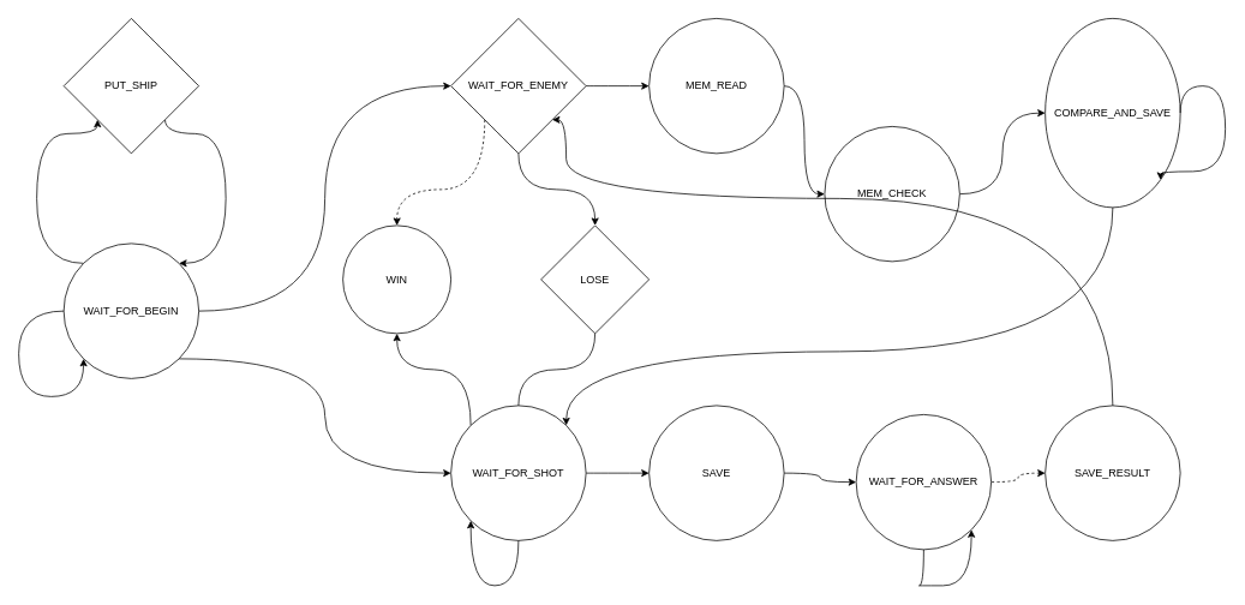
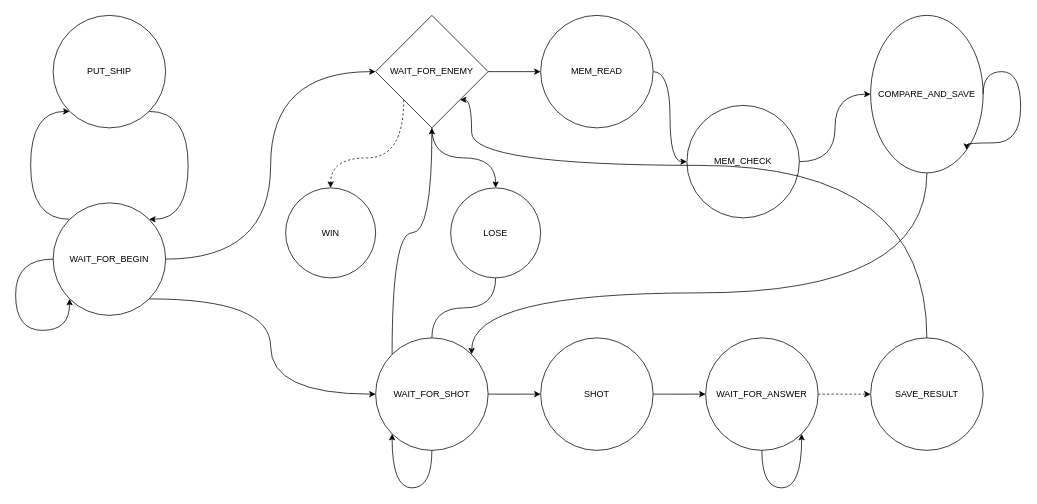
  <mxCell id="0" />
  <mxCell id="1" parent="0" />
  <mxCell id="2" style="edgeStyle=orthogonalEdgeStyle;curved=1;rounded=0;orthogonalLoop=1;jettySize=auto;html=1;exitX=0;exitY=0;exitDx=0;exitDy=0;entryX=0;entryY=1;entryDx=0;entryDy=0;" edge="1" parent="1" source="5" target="7"><mxGeometry relative="1" as="geometry"><Array as="points"><mxPoint x="40" y="292" /><mxPoint x="40" y="148" /></Array></mxGeometry></mxCell>
  <mxCell id="3" style="edgeStyle=orthogonalEdgeStyle;curved=1;rounded=0;orthogonalLoop=1;jettySize=auto;html=1;exitX=1;exitY=0.5;exitDx=0;exitDy=0;entryX=0;entryY=0.5;entryDx=0;entryDy=0;" edge="1" parent="1" source="5" target="11"><mxGeometry relative="1" as="geometry" /></mxCell>
  <mxCell id="4" style="edgeStyle=orthogonalEdgeStyle;curved=1;rounded=0;orthogonalLoop=1;jettySize=auto;html=1;exitX=1;exitY=1;exitDx=0;exitDy=0;entryX=0;entryY=0.5;entryDx=0;entryDy=0;" edge="1" parent="1" source="5" target="15"><mxGeometry relative="1" as="geometry" /></mxCell>
  <mxCell id="5" value="WAIT_FOR_BEGIN" style="ellipse;whiteSpace=wrap;html=1;aspect=fixed;" vertex="1" parent="1"><mxGeometry x="70" y="270" width="150" height="150" as="geometry" /></mxCell>
  <mxCell id="6" style="edgeStyle=orthogonalEdgeStyle;curved=1;rounded=0;orthogonalLoop=1;jettySize=auto;html=1;exitX=1;exitY=1;exitDx=0;exitDy=0;entryX=1;entryY=0;entryDx=0;entryDy=0;" edge="1" parent="1" source="7" target="5"><mxGeometry relative="1" as="geometry"><Array as="points"><mxPoint x="250" y="148" /><mxPoint x="250" y="292" /></Array></mxGeometry></mxCell>
- <mxCell id="7" value="PUT_SHIP" style="rhombus;whiteSpace=wrap;html=1;aspect=fixed;" vertex="1" parent="1"><mxGeometry x="70" y="20" width="150" height="150" as="geometry" /></mxCell>
+ <mxCell id="7" value="PUT_SHIP" style="ellipse;whiteSpace=wrap;html=1;aspect=fixed;" vertex="1" parent="1"><mxGeometry x="70" y="20" width="150" height="150" as="geometry" /></mxCell>
  <mxCell id="8" style="edgeStyle=orthogonalEdgeStyle;curved=1;rounded=0;orthogonalLoop=1;jettySize=auto;html=1;exitX=1;exitY=0.5;exitDx=0;exitDy=0;entryX=0;entryY=0.5;entryDx=0;entryDy=0;" edge="1" parent="1" source="11" target="17"><mxGeometry relative="1" as="geometry" /></mxCell>
  <mxCell id="9" style="edgeStyle=orthogonalEdgeStyle;curved=1;rounded=0;orthogonalLoop=1;jettySize=auto;html=1;exitX=0;exitY=1;exitDx=0;exitDy=0;entryX=0.5;entryY=0;entryDx=0;entryDy=0;dashed=1;" edge="1" parent="1" source="11" target="32"><mxGeometry relative="1" as="geometry" /></mxCell>
  <mxCell id="10" style="edgeStyle=orthogonalEdgeStyle;curved=1;rounded=0;orthogonalLoop=1;jettySize=auto;html=1;exitX=0.5;exitY=1;exitDx=0;exitDy=0;entryX=0.5;entryY=0;entryDx=0;entryDy=0;" edge="1" parent="1" source="11" target="33"><mxGeometry relative="1" as="geometry" /></mxCell>
  <mxCell id="11" value="WAIT_FOR_ENEMY" style="rhombus;whiteSpace=wrap;html=1;aspect=fixed;" vertex="1" parent="1"><mxGeometry x="500" y="20" width="150" height="150" as="geometry" /></mxCell>
  <mxCell id="12" style="edgeStyle=orthogonalEdgeStyle;curved=1;rounded=0;orthogonalLoop=1;jettySize=auto;html=1;exitX=1;exitY=0.5;exitDx=0;exitDy=0;entryX=0;entryY=0.5;entryDx=0;entryDy=0;" edge="1" parent="1" source="15" target="23"><mxGeometry relative="1" as="geometry" /></mxCell>
- <mxCell id="13" style="edgeStyle=orthogonalEdgeStyle;curved=1;rounded=0;orthogonalLoop=1;jettySize=auto;html=1;exitX=0;exitY=0;exitDx=0;exitDy=0;entryX=0.5;entryY=1;entryDx=0;entryDy=0;" edge="1" parent="1" source="15" target="32"><mxGeometry relative="1" as="geometry" /></mxCell>
+ <mxCell id="13" style="edgeStyle=orthogonalEdgeStyle;curved=1;rounded=0;orthogonalLoop=1;jettySize=auto;html=1;exitX=0;exitY=0;exitDx=0;exitDy=0;" edge="1" parent="1" source="15" target="11"><mxGeometry relative="1" as="geometry" /></mxCell>
  <mxCell id="14" style="edgeStyle=orthogonalEdgeStyle;curved=1;rounded=0;orthogonalLoop=1;jettySize=auto;html=1;exitX=0.5;exitY=0;exitDx=0;exitDy=0;entryX=0.5;entryY=1;entryDx=0;entryDy=0;endArrow=none;" edge="1" parent="1" source="15" target="33"><mxGeometry relative="1" as="geometry" /></mxCell>
  <mxCell id="15" value="WAIT_FOR_SHOT" style="ellipse;whiteSpace=wrap;html=1;aspect=fixed;" vertex="1" parent="1"><mxGeometry x="500" y="450" width="150" height="150" as="geometry" /></mxCell>
  <mxCell id="16" style="edgeStyle=orthogonalEdgeStyle;curved=1;rounded=0;orthogonalLoop=1;jettySize=auto;html=1;exitX=1;exitY=0.5;exitDx=0;exitDy=0;" edge="1" parent="1" source="17" target="19"><mxGeometry relative="1" as="geometry" /></mxCell>
  <mxCell id="17" value="MEM_READ" style="ellipse;whiteSpace=wrap;html=1;aspect=fixed;" vertex="1" parent="1"><mxGeometry x="720" y="20" width="150" height="150" as="geometry" /></mxCell>
  <mxCell id="18" style="edgeStyle=orthogonalEdgeStyle;curved=1;rounded=0;orthogonalLoop=1;jettySize=auto;html=1;exitX=1;exitY=0.5;exitDx=0;exitDy=0;entryX=0;entryY=0.5;entryDx=0;entryDy=0;" edge="1" parent="1" source="19" target="21"><mxGeometry relative="1" as="geometry" /></mxCell>
  <mxCell id="19" value="MEM_CHECK" style="ellipse;whiteSpace=wrap;html=1;aspect=fixed;" vertex="1" parent="1"><mxGeometry x="915" y="140" width="150" height="150" as="geometry" /></mxCell>
  <mxCell id="20" style="edgeStyle=orthogonalEdgeStyle;curved=1;rounded=0;orthogonalLoop=1;jettySize=auto;html=1;exitX=0.5;exitY=1;exitDx=0;exitDy=0;entryX=1;entryY=0;entryDx=0;entryDy=0;" edge="1" parent="1" source="21" target="15"><mxGeometry relative="1" as="geometry"><Array as="points"><mxPoint x="1235" y="390" /><mxPoint x="628" y="390" /></Array></mxGeometry></mxCell>
  <mxCell id="21" value="COMPARE_AND_SAVE" style="ellipse;whiteSpace=wrap;html=1;aspect=fixed;" vertex="1" parent="1"><mxGeometry x="1160" y="20" width="150" height="210" as="geometry" /></mxCell>
  <mxCell id="22" style="edgeStyle=orthogonalEdgeStyle;curved=1;rounded=0;orthogonalLoop=1;jettySize=auto;html=1;exitX=1;exitY=0.5;exitDx=0;exitDy=0;entryX=0;entryY=0.5;entryDx=0;entryDy=0;" edge="1" parent="1" source="23" target="25"><mxGeometry relative="1" as="geometry" /></mxCell>
- <mxCell id="23" value="SAVE" style="ellipse;whiteSpace=wrap;html=1;aspect=fixed;" vertex="1" parent="1"><mxGeometry x="720" y="450" width="150" height="150" as="geometry" /></mxCell>
+ <mxCell id="23" value="SHOT" style="ellipse;whiteSpace=wrap;html=1;aspect=fixed;" vertex="1" parent="1"><mxGeometry x="720" y="450" width="150" height="150" as="geometry" /></mxCell>
  <mxCell id="24" style="edgeStyle=orthogonalEdgeStyle;curved=1;rounded=0;orthogonalLoop=1;jettySize=auto;html=1;exitX=1;exitY=0.5;exitDx=0;exitDy=0;entryX=0;entryY=0.5;entryDx=0;entryDy=0;dashed=1;" edge="1" parent="1" source="25" target="27"><mxGeometry relative="1" as="geometry" /></mxCell>
- <mxCell id="25" value="WAIT_FOR_ANSWER" style="ellipse;whiteSpace=wrap;html=1;aspect=fixed;" vertex="1" parent="1"><mxGeometry x="950" y="460" width="150" height="150" as="geometry" /></mxCell>
+ <mxCell id="25" value="WAIT_FOR_ANSWER" style="ellipse;whiteSpace=wrap;html=1;aspect=fixed;" vertex="1" parent="1"><mxGeometry x="940" y="450" width="150" height="150" as="geometry" /></mxCell>
  <mxCell id="26" style="edgeStyle=orthogonalEdgeStyle;curved=1;rounded=0;orthogonalLoop=1;jettySize=auto;html=1;exitX=0.5;exitY=0;exitDx=0;exitDy=0;entryX=1;entryY=1;entryDx=0;entryDy=0;" edge="1" parent="1" source="27" target="11"><mxGeometry relative="1" as="geometry"><Array as="points"><mxPoint x="1235" y="220" /><mxPoint x="628" y="220" /></Array></mxGeometry></mxCell>
  <mxCell id="27" value="SAVE_RESULT" style="ellipse;whiteSpace=wrap;html=1;aspect=fixed;" vertex="1" parent="1"><mxGeometry x="1160" y="450" width="150" height="150" as="geometry" /></mxCell>
  <mxCell id="28" style="edgeStyle=orthogonalEdgeStyle;curved=1;rounded=0;orthogonalLoop=1;jettySize=auto;html=1;exitX=0;exitY=0.5;exitDx=0;exitDy=0;entryX=0;entryY=1;entryDx=0;entryDy=0;" edge="1" parent="1" source="5" target="5"><mxGeometry relative="1" as="geometry"><Array as="points"><mxPoint x="20" y="345" /><mxPoint x="20" y="440" /><mxPoint x="92" y="440" /></Array></mxGeometry></mxCell>
  <mxCell id="29" style="edgeStyle=orthogonalEdgeStyle;curved=1;rounded=0;orthogonalLoop=1;jettySize=auto;html=1;exitX=0.5;exitY=1;exitDx=0;exitDy=0;entryX=0;entryY=1;entryDx=0;entryDy=0;" edge="1" parent="1" source="15" target="15"><mxGeometry relative="1" as="geometry"><Array as="points"><mxPoint x="575" y="650" /><mxPoint x="522" y="650" /></Array></mxGeometry></mxCell>
  <mxCell id="30" style="edgeStyle=orthogonalEdgeStyle;curved=1;rounded=0;orthogonalLoop=1;jettySize=auto;html=1;exitX=0.5;exitY=1;exitDx=0;exitDy=0;entryX=1;entryY=1;entryDx=0;entryDy=0;" edge="1" parent="1" source="25" target="25"><mxGeometry relative="1" as="geometry"><Array as="points"><mxPoint x="1015" y="650" /><mxPoint x="1068" y="650" /></Array></mxGeometry></mxCell>
  <mxCell id="31" style="edgeStyle=orthogonalEdgeStyle;curved=1;rounded=0;orthogonalLoop=1;jettySize=auto;html=1;exitX=1;exitY=0.5;exitDx=0;exitDy=0;entryX=1;entryY=1;entryDx=0;entryDy=0;" edge="1" parent="1" source="21" target="21"><mxGeometry relative="1" as="geometry"><Array as="points"><mxPoint x="1360" y="95" /><mxPoint x="1360" y="190" /><mxPoint x="1288" y="190" /></Array></mxGeometry></mxCell>
  <mxCell id="32" value="WIN" style="ellipse;whiteSpace=wrap;html=1;aspect=fixed;" vertex="1" parent="1"><mxGeometry x="380" y="250" width="120" height="120" as="geometry" /></mxCell>
- <mxCell id="33" value="LOSE" style="rhombus;whiteSpace=wrap;html=1;aspect=fixed;" vertex="1" parent="1"><mxGeometry x="600" y="250" width="120" height="120" as="geometry" /></mxCell>
+ <mxCell id="33" value="LOSE" style="ellipse;whiteSpace=wrap;html=1;aspect=fixed;" vertex="1" parent="1"><mxGeometry x="600" y="250" width="120" height="120" as="geometry" /></mxCell>
